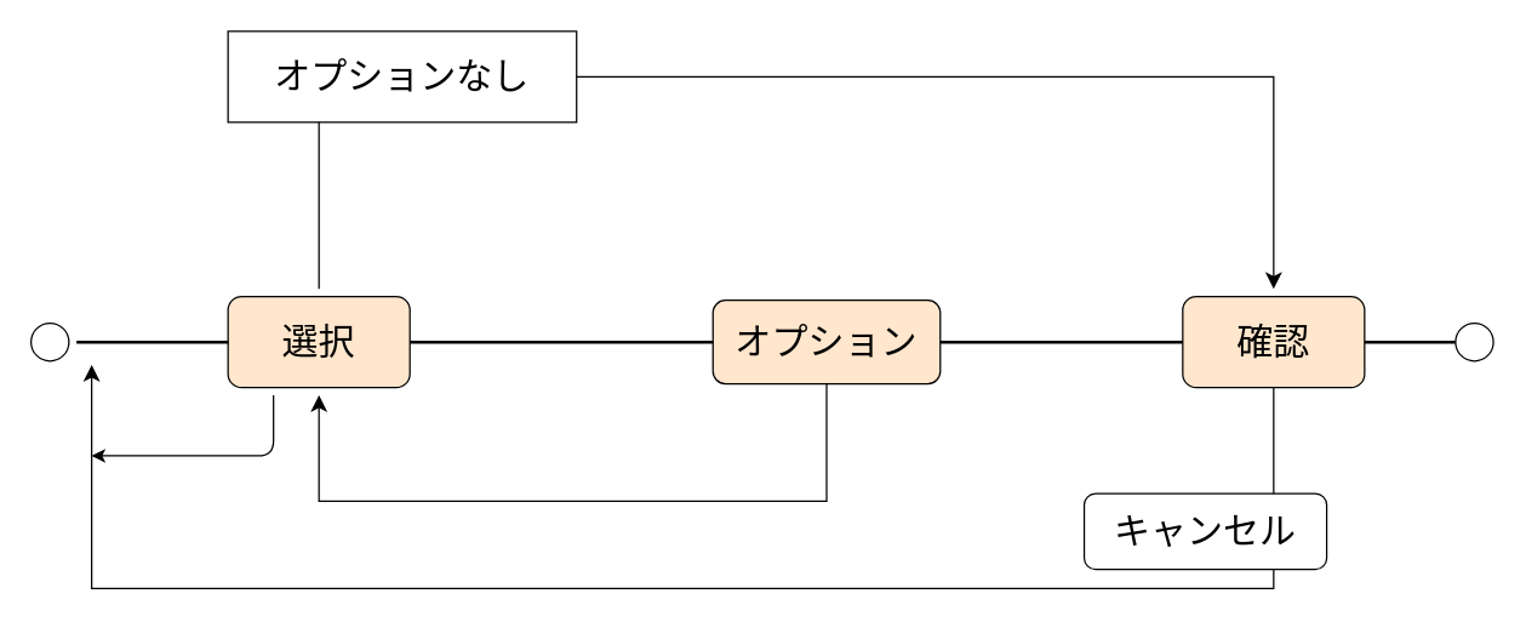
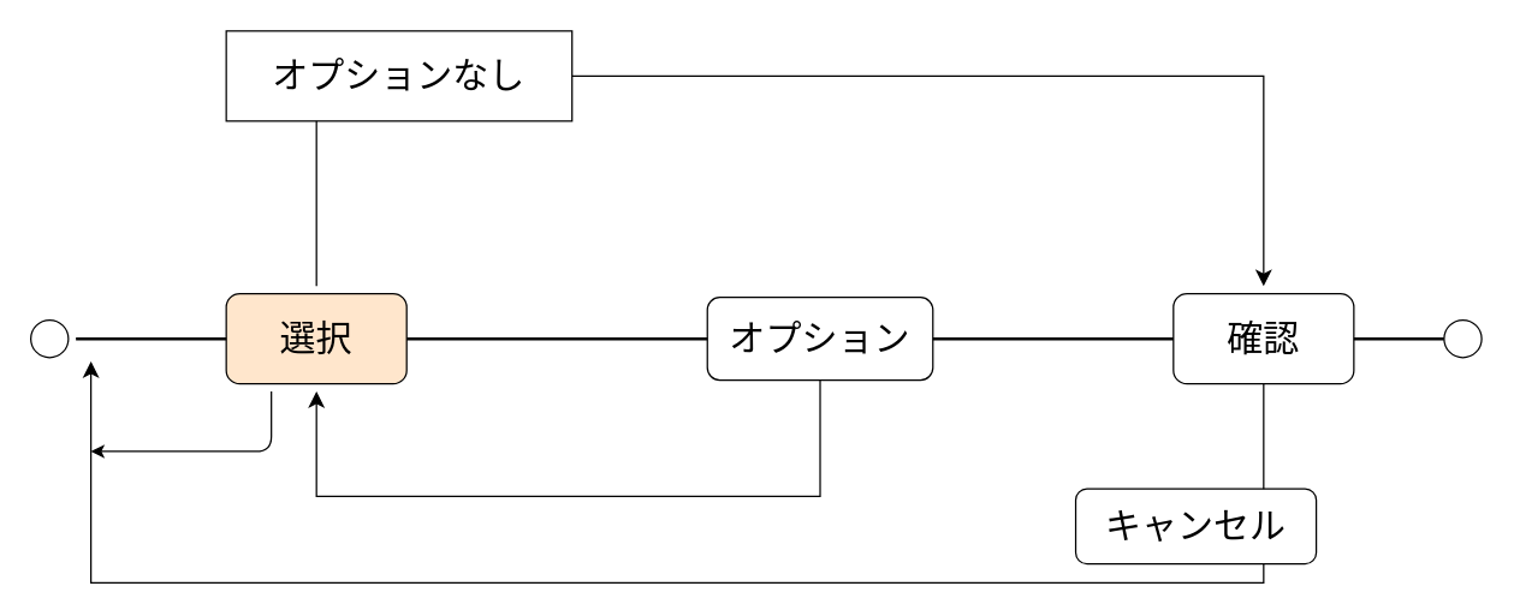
  <mxCell id="0" />
  <mxCell id="1" parent="0" />
  <mxCell id="2" value="" style="line;strokeWidth=2;html=1;" vertex="1" parent="1"><mxGeometry x="50" y="220" width="910" height="10" as="geometry" /></mxCell>
  <mxCell id="3" value="" style="ellipse;whiteSpace=wrap;html=1;aspect=fixed;" vertex="1" parent="1"><mxGeometry x="20" y="212.5" width="25" height="25" as="geometry" /></mxCell>
  <mxCell id="4" value="" style="ellipse;whiteSpace=wrap;html=1;aspect=fixed;" vertex="1" parent="1"><mxGeometry x="960" y="212.5" width="25" height="25" as="geometry" /></mxCell>
  <mxCell id="5" value="&lt;font style=&quot;font-size: 24px;&quot;&gt;選択&lt;/font&gt;" style="rounded=1;whiteSpace=wrap;html=1;fillColor=#ffe6cc;" vertex="1" parent="1"><mxGeometry x="150" y="195" width="120" height="60" as="geometry" /></mxCell>
- <mxCell id="6" value="&lt;span style=&quot;font-size: 24px;&quot;&gt;オプション&lt;/span&gt;" style="rounded=1;whiteSpace=wrap;html=1;fillColor=#ffe6cc;" vertex="1" parent="1"><mxGeometry x="470" y="197.5" width="150" height="55" as="geometry" /></mxCell>
- <mxCell id="7" value="&lt;span style=&quot;font-size: 24px;&quot;&gt;確認&lt;br&gt;&lt;/span&gt;" style="rounded=1;whiteSpace=wrap;html=1;fillColor=#ffe6cc;" vertex="1" parent="1"><mxGeometry x="780" y="195" width="120" height="60" as="geometry" /></mxCell>
+ <mxCell id="6" value="&lt;span style=&quot;font-size: 24px;&quot;&gt;オプション&lt;/span&gt;" style="rounded=1;whiteSpace=wrap;html=1;" vertex="1" parent="1"><mxGeometry x="470" y="197.5" width="150" height="55" as="geometry" /></mxCell>
+ <mxCell id="7" value="&lt;span style=&quot;font-size: 24px;&quot;&gt;確認&lt;br&gt;&lt;/span&gt;" style="rounded=1;whiteSpace=wrap;html=1;" vertex="1" parent="1"><mxGeometry x="780" y="195" width="120" height="60" as="geometry" /></mxCell>
  <mxCell id="8" value="" style="edgeStyle=elbowEdgeStyle;elbow=vertical;endArrow=classic;html=1;curved=0;rounded=0;endSize=8;startSize=8;fontSize=24;exitX=0.5;exitY=1;exitDx=0;exitDy=0;" edge="1" parent="1" source="7"><mxGeometry width="50" height="50" relative="1" as="geometry"><mxPoint x="570" y="260" as="sourcePoint" /><mxPoint x="60" y="240" as="targetPoint" /><Array as="points"><mxPoint x="140" y="387.5" /></Array></mxGeometry></mxCell>
  <mxCell id="9" value="キャンセル" style="rounded=1;whiteSpace=wrap;html=1;fontSize=24;" vertex="1" parent="1"><mxGeometry x="715" y="325" width="160" height="50" as="geometry" /></mxCell>
  <mxCell id="10" value="" style="edgeStyle=segmentEdgeStyle;endArrow=classic;html=1;curved=0;rounded=0;endSize=8;startSize=8;fontSize=24;exitX=0.5;exitY=1;exitDx=0;exitDy=0;" edge="1" parent="1" source="6"><mxGeometry width="50" height="50" relative="1" as="geometry"><mxPoint x="570" y="330" as="sourcePoint" /><mxPoint x="210" y="260" as="targetPoint" /><Array as="points"><mxPoint x="545" y="330" /><mxPoint x="210" y="330" /></Array></mxGeometry></mxCell>
  <mxCell id="11" value="" style="edgeStyle=segmentEdgeStyle;endArrow=classic;html=1;curved=0;rounded=0;endSize=8;startSize=8;fontSize=24;" edge="1" parent="1"><mxGeometry width="50" height="50" relative="1" as="geometry"><mxPoint x="210" y="190" as="sourcePoint" /><mxPoint x="840" y="190" as="targetPoint" /><Array as="points"><mxPoint x="210" y="50" /></Array></mxGeometry></mxCell>
  <mxCell id="12" value="&lt;span style=&quot;font-size: 24px;&quot;&gt;オプションなし&lt;/span&gt;" style="whiteSpace=wrap;html=1;rounded=0;" vertex="1" parent="1"><mxGeometry x="150" y="20" width="230" height="60" as="geometry" /></mxCell>
  <mxCell id="13" value="" style="edgeStyle=none;orthogonalLoop=1;jettySize=auto;html=1;fontSize=24;" edge="1" parent="1"><mxGeometry width="100" relative="1" as="geometry"><mxPoint x="180" y="260" as="sourcePoint" /><mxPoint x="60" y="300" as="targetPoint" /><Array as="points"><mxPoint x="180" y="300" /><mxPoint x="107" y="300" /></Array></mxGeometry></mxCell>
